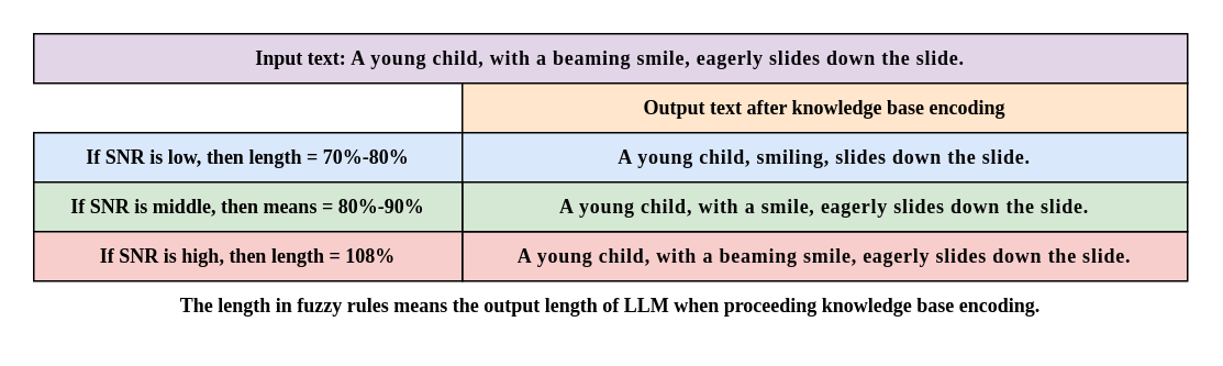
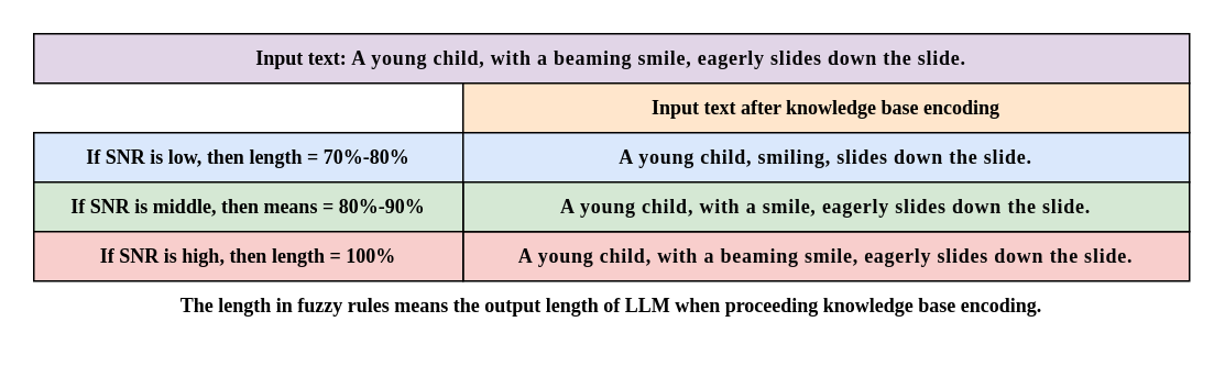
  <mxCell id="0" />
  <mxCell id="1" parent="0" />
  <mxCell id="2" value="&lt;span style=&quot;font-size: 12px; font-weight: 700;&quot;&gt;Input text:&amp;nbsp;&lt;/span&gt;&lt;b style=&quot;white-space-collapse: preserve; color: rgb(6, 6, 7); font-size: 12px; letter-spacing: 0.5px;&quot;&gt;A young child, with a beaming smile, eagerly slides down the slide.&lt;/b&gt;" style="rounded=0;whiteSpace=wrap;html=1;fillColor=#e1d5e7;strokeColor=default;fontSize=12;align=center;fontFamily=Times New Roman;" parent="1" vertex="1"><mxGeometry x="20" y="20" width="700" height="30" as="geometry" /></mxCell>
  <mxCell id="3" value="&lt;b style=&quot;font-size: 12px;&quot;&gt;&lt;font style=&quot;font-size: 12px;&quot;&gt;If SNR is low,&amp;nbsp;&lt;/font&gt;&lt;/b&gt;&lt;b style=&quot;font-size: 12px;&quot;&gt;&lt;font style=&quot;font-size: 12px;&quot;&gt;then length = 70%-80%&lt;/font&gt;&lt;/b&gt;" style="rounded=0;whiteSpace=wrap;html=1;fillColor=#dae8fc;strokeColor=default;fontSize=12;align=center;fontFamily=Times New Roman;" parent="1" vertex="1"><mxGeometry x="20" y="80" width="260" height="30" as="geometry" /></mxCell>
- <mxCell id="4" value="&lt;b style=&quot;font-size: 12px;&quot;&gt;&lt;font style=&quot;font-size: 12px;&quot;&gt;Output text after knowledge base encoding&lt;/font&gt;&lt;/b&gt;" style="rounded=0;whiteSpace=wrap;html=1;fillColor=#ffe6cc;strokeColor=default;fontSize=12;align=center;fontFamily=Times New Roman;" parent="1" vertex="1"><mxGeometry x="280" y="50" width="440" height="30" as="geometry" /></mxCell>
+ <mxCell id="4" value="&lt;b style=&quot;font-size: 12px;&quot;&gt;&lt;font style=&quot;font-size: 12px;&quot;&gt;Input text after knowledge base encoding&lt;/font&gt;&lt;/b&gt;" style="rounded=0;whiteSpace=wrap;html=1;fillColor=#ffe6cc;strokeColor=default;fontSize=12;align=center;fontFamily=Times New Roman;" parent="1" vertex="1"><mxGeometry x="280" y="50" width="440" height="30" as="geometry" /></mxCell>
  <mxCell id="5" value="&lt;font color=&quot;#060607&quot;&gt;&lt;span style=&quot;letter-spacing: 0.5px; white-space-collapse: preserve;&quot;&gt;&lt;b&gt;A young child, smiling, slides down the slide.&lt;/b&gt;&lt;/span&gt;&lt;/font&gt;" style="rounded=0;whiteSpace=wrap;html=1;fillColor=#dae8fc;strokeColor=default;fontSize=12;align=center;fontFamily=Times New Roman;" parent="1" vertex="1"><mxGeometry x="280" y="80" width="440" height="30" as="geometry" /></mxCell>
  <mxCell id="6" value="&lt;b style=&quot;white-space-collapse: preserve; color: rgb(6, 6, 7); font-size: 12px; letter-spacing: 0.5px;&quot;&gt;A young child, with a beaming smile, eagerly slides down the slide.&lt;/b&gt;" style="rounded=0;whiteSpace=wrap;html=1;fillColor=#f8cecc;strokeColor=default;fontSize=12;align=center;fontFamily=Times New Roman;" parent="1" vertex="1"><mxGeometry x="280" y="140" width="440" height="30" as="geometry" /></mxCell>
  <mxCell id="7" value="&lt;b style=&quot;white-space-collapse: preserve; color: rgb(6, 6, 7); letter-spacing: 0.5px;&quot;&gt;A young child, with a smile, &lt;/b&gt;&lt;b style=&quot;white-space-collapse: preserve; color: rgb(6, 6, 7); letter-spacing: 0.5px;&quot;&gt;eagerly &lt;/b&gt;&lt;b style=&quot;white-space-collapse: preserve; color: rgb(6, 6, 7); letter-spacing: 0.5px;&quot;&gt;slides down the slide.&lt;/b&gt;" style="rounded=0;whiteSpace=wrap;html=1;fillColor=#d5e8d4;strokeColor=default;fontSize=12;align=center;fontFamily=Times New Roman;" parent="1" vertex="1"><mxGeometry x="280" y="110" width="440" height="30" as="geometry" /></mxCell>
  <mxCell id="8" value="&lt;b style=&quot;font-size: 12px;&quot;&gt;&lt;font style=&quot;font-size: 12px;&quot;&gt;If SNR is middle,&amp;nbsp;&lt;/font&gt;&lt;/b&gt;&lt;b style=&quot;font-size: 12px;&quot;&gt;&lt;font style=&quot;font-size: 12px;&quot;&gt;then means = 80%-90%&lt;/font&gt;&lt;/b&gt;" style="rounded=0;whiteSpace=wrap;html=1;fillColor=#d5e8d4;strokeColor=default;fontSize=12;align=center;fontFamily=Times New Roman;" parent="1" vertex="1"><mxGeometry x="20" y="110" width="260" height="30" as="geometry" /></mxCell>
- <mxCell id="9" value="&lt;b style=&quot;font-size: 12px;&quot;&gt;&lt;font style=&quot;font-size: 12px;&quot;&gt;If SNR is high, then length = 108%&lt;/font&gt;&lt;/b&gt;" style="rounded=0;whiteSpace=wrap;html=1;fillColor=#f8cecc;strokeColor=default;fontSize=12;align=center;fontFamily=Times New Roman;" parent="1" vertex="1"><mxGeometry x="20" y="140" width="260" height="30" as="geometry" /></mxCell>
+ <mxCell id="9" value="&lt;b style=&quot;font-size: 12px;&quot;&gt;&lt;font style=&quot;font-size: 12px;&quot;&gt;If SNR is high, then length = 100%&lt;/font&gt;&lt;/b&gt;" style="rounded=0;whiteSpace=wrap;html=1;fillColor=#f8cecc;strokeColor=default;fontSize=12;align=center;fontFamily=Times New Roman;" parent="1" vertex="1"><mxGeometry x="20" y="140" width="260" height="30" as="geometry" /></mxCell>
  <mxCell id="10" value="&lt;b&gt;The length in fuzzy rules means the output length of LLM when proceeding knowledge base encoding.&lt;/b&gt;" style="text;html=1;align=center;verticalAlign=middle;whiteSpace=wrap;rounded=0;fontFamily=Times New Roman;" parent="1" vertex="1"><mxGeometry x="90" y="170" width="560" height="30" as="geometry" /></mxCell>
